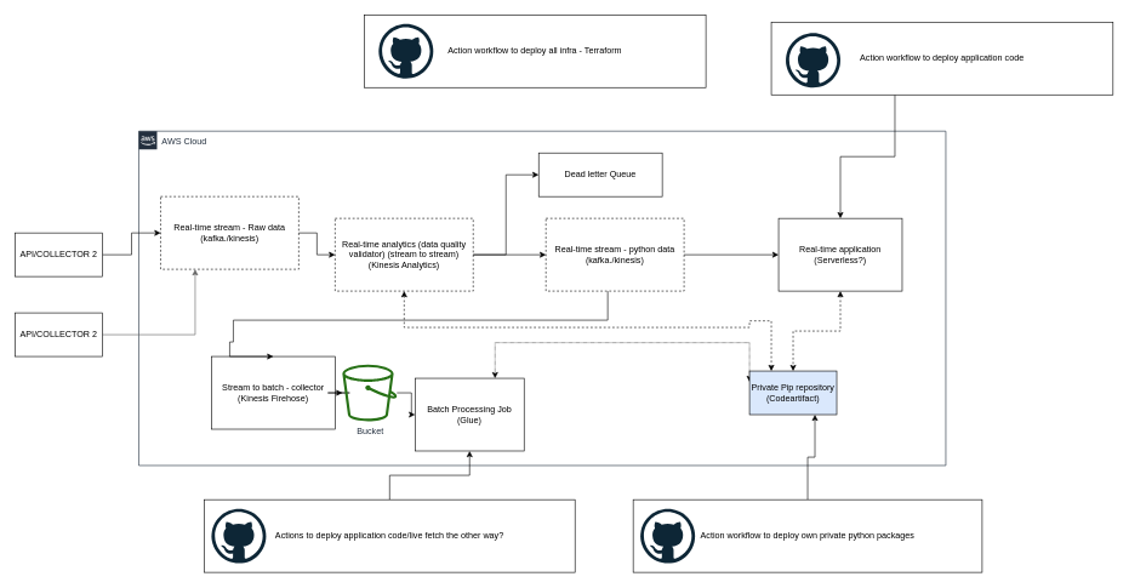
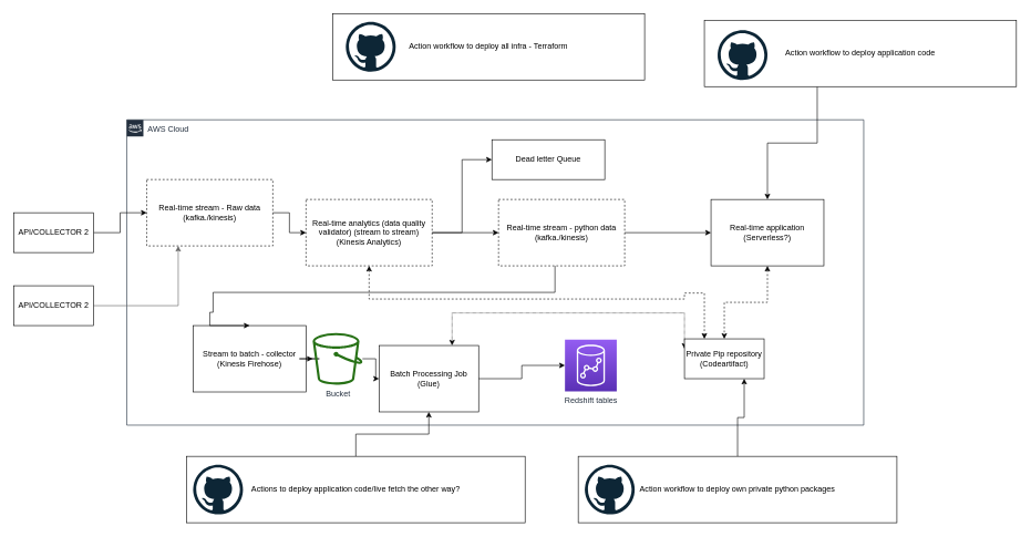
  <mxCell id="0" />
  <mxCell id="1" parent="0" />
  <mxCell id="2" value="AWS Cloud" style="points=[[0,0],[0.25,0],[0.5,0],[0.75,0],[1,0],[1,0.25],[1,0.5],[1,0.75],[1,1],[0.75,1],[0.5,1],[0.25,1],[0,1],[0,0.75],[0,0.5],[0,0.25]];outlineConnect=0;gradientColor=none;html=1;whiteSpace=wrap;fontSize=12;fontStyle=0;shape=mxgraph.aws4.group;grIcon=mxgraph.aws4.group_aws_cloud_alt;strokeColor=#232F3E;fillColor=none;verticalAlign=top;align=left;spacingLeft=30;fontColor=#232F3E;dashed=0;labelBackgroundColor=#ffffff;container=1;pointerEvents=0;collapsible=0;recursiveResize=0;" parent="1" vertex="1"><mxGeometry x="190" y="180" width="1110" height="460" as="geometry" /></mxCell>
  <mxCell id="3" style="edgeStyle=orthogonalEdgeStyle;rounded=0;orthogonalLoop=1;jettySize=auto;html=1;" parent="2" source="4" target="16" edge="1"><mxGeometry relative="1" as="geometry" /></mxCell>
  <mxCell id="4" value="Real-time stream - Raw data&lt;br&gt;(kafka./kinesis)" style="rounded=0;whiteSpace=wrap;html=1;labelBackgroundColor=none;fillColor=none;dashed=1;container=1;pointerEvents=0;collapsible=0;recursiveResize=0;" parent="2" vertex="1"><mxGeometry x="30" y="90" width="190" height="100" as="geometry" /></mxCell>
  <mxCell id="5" style="edgeStyle=orthogonalEdgeStyle;rounded=0;orthogonalLoop=1;jettySize=auto;html=1;" parent="2" source="6" target="8" edge="1"><mxGeometry relative="1" as="geometry" /></mxCell>
  <mxCell id="6" value="Stream to batch - collector (Kinesis Firehose)" style="rounded=0;whiteSpace=wrap;html=1;labelBackgroundColor=none;fillColor=none;container=1;pointerEvents=0;collapsible=0;recursiveResize=0;" parent="2" vertex="1"><mxGeometry x="100" y="310" width="170" height="100" as="geometry" /></mxCell>
  <mxCell id="7" style="edgeStyle=orthogonalEdgeStyle;rounded=0;orthogonalLoop=1;jettySize=auto;html=1;entryX=0;entryY=0.5;entryDx=0;entryDy=0;" parent="2" source="8" target="11" edge="1"><mxGeometry relative="1" as="geometry" /></mxCell>
  <mxCell id="8" value="Bucket" style="outlineConnect=0;fontColor=#232F3E;gradientColor=none;fillColor=#277116;strokeColor=none;dashed=0;verticalLabelPosition=bottom;verticalAlign=top;align=center;html=1;fontSize=12;fontStyle=0;aspect=fixed;pointerEvents=1;shape=mxgraph.aws4.bucket;labelBackgroundColor=#ffffff;" parent="2" vertex="1"><mxGeometry x="280" y="321" width="75" height="78" as="geometry" /></mxCell>
+ <mxCell id="9" style="edgeStyle=orthogonalEdgeStyle;rounded=0;orthogonalLoop=1;jettySize=auto;html=1;entryX=0;entryY=0.5;entryDx=0;entryDy=0;entryPerimeter=0;" parent="2" source="11" target="12" edge="1"><mxGeometry relative="1" as="geometry" /></mxCell>
  <mxCell id="10" style="edgeStyle=orthogonalEdgeStyle;rounded=0;orthogonalLoop=1;jettySize=auto;html=1;entryX=0;entryY=0.25;entryDx=0;entryDy=0;dashed=1;dashPattern=1 1;startArrow=classic;startFill=1;" parent="2" source="11" target="23" edge="1"><mxGeometry relative="1" as="geometry"><Array as="points"><mxPoint x="490" y="291" /><mxPoint x="840" y="291" /></Array></mxGeometry></mxCell>
  <mxCell id="11" value="Batch Processing Job&lt;br&gt;(Glue)" style="rounded=0;whiteSpace=wrap;html=1;labelBackgroundColor=none;fillColor=none;container=1;pointerEvents=0;collapsible=0;recursiveResize=0;" parent="2" vertex="1"><mxGeometry x="380" y="340" width="150" height="100" as="geometry" /></mxCell>
+ <mxCell id="12" value="Redshift tables" style="sketch=0;points=[[0,0,0],[0.25,0,0],[0.5,0,0],[0.75,0,0],[1,0,0],[0,1,0],[0.25,1,0],[0.5,1,0],[0.75,1,0],[1,1,0],[0,0.25,0],[0,0.5,0],[0,0.75,0],[1,0.25,0],[1,0.5,0],[1,0.75,0]];outlineConnect=0;fontColor=#232F3E;gradientColor=#945DF2;gradientDirection=north;fillColor=#5A30B5;strokeColor=#ffffff;dashed=0;verticalLabelPosition=bottom;verticalAlign=top;align=center;html=1;fontSize=12;fontStyle=0;aspect=fixed;shape=mxgraph.aws4.resourceIcon;resIcon=mxgraph.aws4.redshift;" parent="2" vertex="1"><mxGeometry x="660" y="331" width="78" height="78" as="geometry" /></mxCell>
  <mxCell id="13" style="edgeStyle=orthogonalEdgeStyle;rounded=0;orthogonalLoop=1;jettySize=auto;html=1;entryX=0;entryY=0.5;entryDx=0;entryDy=0;" parent="2" source="16" target="17" edge="1"><mxGeometry relative="1" as="geometry" /></mxCell>
  <mxCell id="14" style="edgeStyle=orthogonalEdgeStyle;rounded=0;orthogonalLoop=1;jettySize=auto;html=1;entryX=0;entryY=0.5;entryDx=0;entryDy=0;" parent="2" source="16" target="20" edge="1"><mxGeometry relative="1" as="geometry" /></mxCell>
  <mxCell id="15" style="edgeStyle=orthogonalEdgeStyle;rounded=0;orthogonalLoop=1;jettySize=auto;html=1;entryX=0.25;entryY=0;entryDx=0;entryDy=0;dashed=1;startArrow=classic;startFill=1;" parent="2" source="16" target="23" edge="1"><mxGeometry relative="1" as="geometry"><Array as="points"><mxPoint x="365" y="270" /><mxPoint x="840" y="270" /><mxPoint x="840" y="261" /></Array></mxGeometry></mxCell>
  <mxCell id="16" value="Real-time analytics (data quality validator) (stream to stream)&lt;br&gt;(Kinesis Analytics)" style="rounded=0;whiteSpace=wrap;html=1;labelBackgroundColor=none;fillColor=none;dashed=1;container=1;pointerEvents=0;collapsible=0;recursiveResize=0;" parent="2" vertex="1"><mxGeometry x="270" y="120" width="190" height="100" as="geometry" /></mxCell>
  <mxCell id="17" value="Dead letter Queue" style="rounded=0;whiteSpace=wrap;html=1;labelBackgroundColor=none;fillColor=none;container=1;pointerEvents=0;collapsible=0;recursiveResize=0;" parent="2" vertex="1"><mxGeometry x="550" y="30" width="170" height="60" as="geometry" /></mxCell>
  <mxCell id="18" style="edgeStyle=orthogonalEdgeStyle;rounded=0;orthogonalLoop=1;jettySize=auto;html=1;entryX=0.5;entryY=0;entryDx=0;entryDy=0;" parent="2" source="20" target="6" edge="1"><mxGeometry relative="1" as="geometry"><Array as="points"><mxPoint x="645" y="260" /><mxPoint x="130" y="260" /><mxPoint x="130" y="290" /><mxPoint x="125" y="290" /></Array></mxGeometry></mxCell>
  <mxCell id="19" style="edgeStyle=orthogonalEdgeStyle;rounded=0;orthogonalLoop=1;jettySize=auto;html=1;" parent="2" source="20" target="22" edge="1"><mxGeometry relative="1" as="geometry" /></mxCell>
  <mxCell id="20" value="Real-time stream - python data (kafka./kinesis)" style="rounded=0;whiteSpace=wrap;html=1;labelBackgroundColor=none;fillColor=none;dashed=1;container=1;pointerEvents=0;collapsible=0;recursiveResize=0;" parent="2" vertex="1"><mxGeometry x="560" y="120" width="190" height="100" as="geometry" /></mxCell>
  <mxCell id="21" style="edgeStyle=orthogonalEdgeStyle;rounded=0;orthogonalLoop=1;jettySize=auto;html=1;entryX=0.5;entryY=0;entryDx=0;entryDy=0;startArrow=classic;startFill=1;dashed=1;" parent="2" source="22" target="23" edge="1"><mxGeometry relative="1" as="geometry" /></mxCell>
  <mxCell id="22" value="Real-time application&lt;br&gt;(Serverless?)" style="rounded=0;whiteSpace=wrap;html=1;labelBackgroundColor=none;fillColor=none;container=1;pointerEvents=0;collapsible=0;recursiveResize=0;" parent="2" vertex="1"><mxGeometry x="880" y="120" width="170" height="100" as="geometry" /></mxCell>
- <mxCell id="23" value="Private Pip repository&lt;br&gt;(Codeartifact)" style="rounded=0;whiteSpace=wrap;html=1;fillColor=#dae8fc;" parent="2" vertex="1"><mxGeometry x="840" y="330" width="120" height="60" as="geometry" /></mxCell>
+ <mxCell id="23" value="Private Pip repository&lt;br&gt;(Codeartifact)" style="rounded=0;whiteSpace=wrap;html=1;" parent="2" vertex="1"><mxGeometry x="840" y="330" width="120" height="60" as="geometry" /></mxCell>
  <mxCell id="24" style="edgeStyle=orthogonalEdgeStyle;rounded=0;orthogonalLoop=1;jettySize=auto;html=1;" parent="1" source="25" target="4" edge="1"><mxGeometry relative="1" as="geometry" /></mxCell>
  <mxCell id="25" value="API/COLLECTOR 2" style="rounded=0;whiteSpace=wrap;html=1;" parent="1" vertex="1"><mxGeometry x="20" y="320" width="120" height="60" as="geometry" /></mxCell>
  <mxCell id="26" style="edgeStyle=orthogonalEdgeStyle;rounded=0;orthogonalLoop=1;jettySize=auto;html=1;" parent="1" source="27" target="11" edge="1"><mxGeometry relative="1" as="geometry" /></mxCell>
  <mxCell id="27" value="Actions to deploy application code/live fetch the other way?" style="rounded=0;whiteSpace=wrap;html=1;" parent="1" vertex="1"><mxGeometry x="280" y="687" width="510" height="100" as="geometry" /></mxCell>
  <mxCell id="28" value="" style="dashed=0;outlineConnect=0;html=1;align=center;labelPosition=center;verticalLabelPosition=bottom;verticalAlign=top;shape=mxgraph.weblogos.github" parent="1" vertex="1"><mxGeometry x="290" y="699.5" width="75" height="75" as="geometry" /></mxCell>
  <mxCell id="29" style="edgeStyle=orthogonalEdgeStyle;rounded=0;orthogonalLoop=1;jettySize=auto;html=1;entryX=0.75;entryY=1;entryDx=0;entryDy=0;" parent="1" source="30" target="23" edge="1"><mxGeometry relative="1" as="geometry" /></mxCell>
  <mxCell id="30" value="Action workflow to deploy own private python packages" style="rounded=0;whiteSpace=wrap;html=1;" parent="1" vertex="1"><mxGeometry x="870" y="687" width="480" height="100" as="geometry" /></mxCell>
  <mxCell id="31" value="" style="dashed=0;outlineConnect=0;html=1;align=center;labelPosition=center;verticalLabelPosition=bottom;verticalAlign=top;shape=mxgraph.weblogos.github" parent="1" vertex="1"><mxGeometry x="880" y="699.5" width="75" height="75" as="geometry" /></mxCell>
  <mxCell id="32" value="Action workflow to deploy all infra - Terraform" style="rounded=0;whiteSpace=wrap;html=1;" parent="1" vertex="1"><mxGeometry x="500" y="20" width="470" height="100" as="geometry" /></mxCell>
  <mxCell id="33" value="" style="dashed=0;outlineConnect=0;html=1;align=center;labelPosition=center;verticalLabelPosition=bottom;verticalAlign=top;shape=mxgraph.weblogos.github" parent="1" vertex="1"><mxGeometry x="520" y="32.5" width="75" height="75" as="geometry" /></mxCell>
  <mxCell id="34" style="edgeStyle=orthogonalEdgeStyle;rounded=0;orthogonalLoop=1;jettySize=auto;html=1;entryX=0.25;entryY=1;entryDx=0;entryDy=0;startArrow=none;startFill=0;fillColor=#f5f5f5;strokeColor=#666666;" parent="1" source="35" target="4" edge="1"><mxGeometry relative="1" as="geometry" /></mxCell>
  <mxCell id="35" value="API/COLLECTOR 2" style="rounded=0;whiteSpace=wrap;html=1;" parent="1" vertex="1"><mxGeometry x="20" y="430" width="120" height="60" as="geometry" /></mxCell>
  <mxCell id="36" style="edgeStyle=orthogonalEdgeStyle;rounded=0;orthogonalLoop=1;jettySize=auto;html=1;entryX=0.5;entryY=0;entryDx=0;entryDy=0;" edge="1" parent="1" source="37" target="22"><mxGeometry relative="1" as="geometry"><Array as="points"><mxPoint x="1230" y="215" /><mxPoint x="1155" y="215" /></Array></mxGeometry></mxCell>
  <mxCell id="37" value="Action workflow to deploy application code" style="rounded=0;whiteSpace=wrap;html=1;" vertex="1" parent="1"><mxGeometry x="1060" y="30" width="470" height="100" as="geometry" /></mxCell>
  <mxCell id="38" value="" style="dashed=0;outlineConnect=0;html=1;align=center;labelPosition=center;verticalLabelPosition=bottom;verticalAlign=top;shape=mxgraph.weblogos.github" vertex="1" parent="1"><mxGeometry x="1080" y="45" width="75" height="75" as="geometry" /></mxCell>
